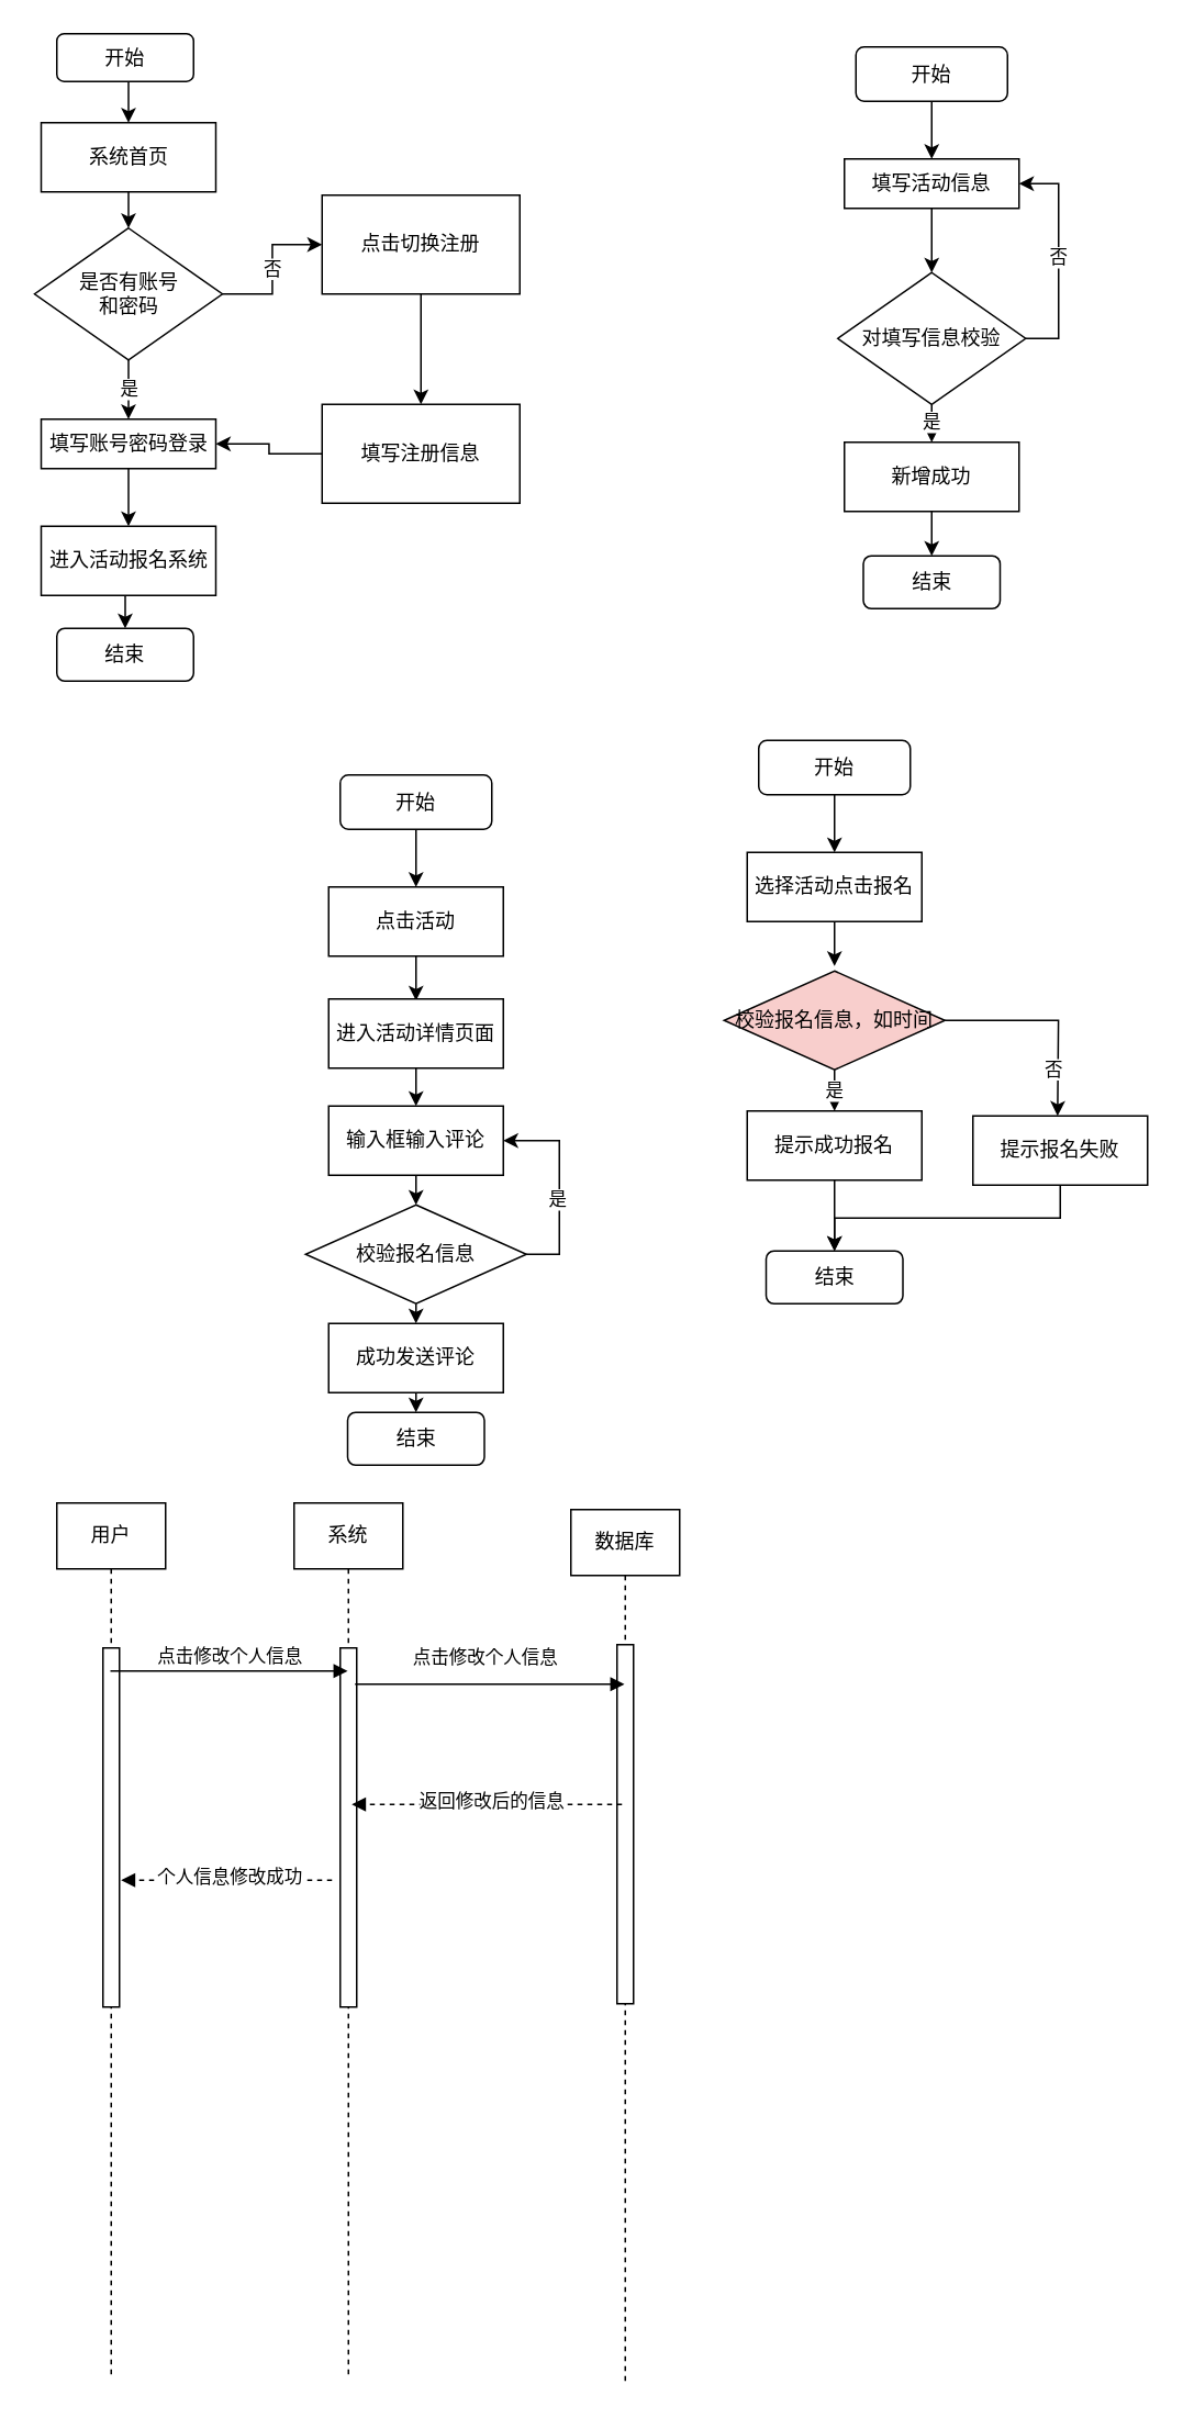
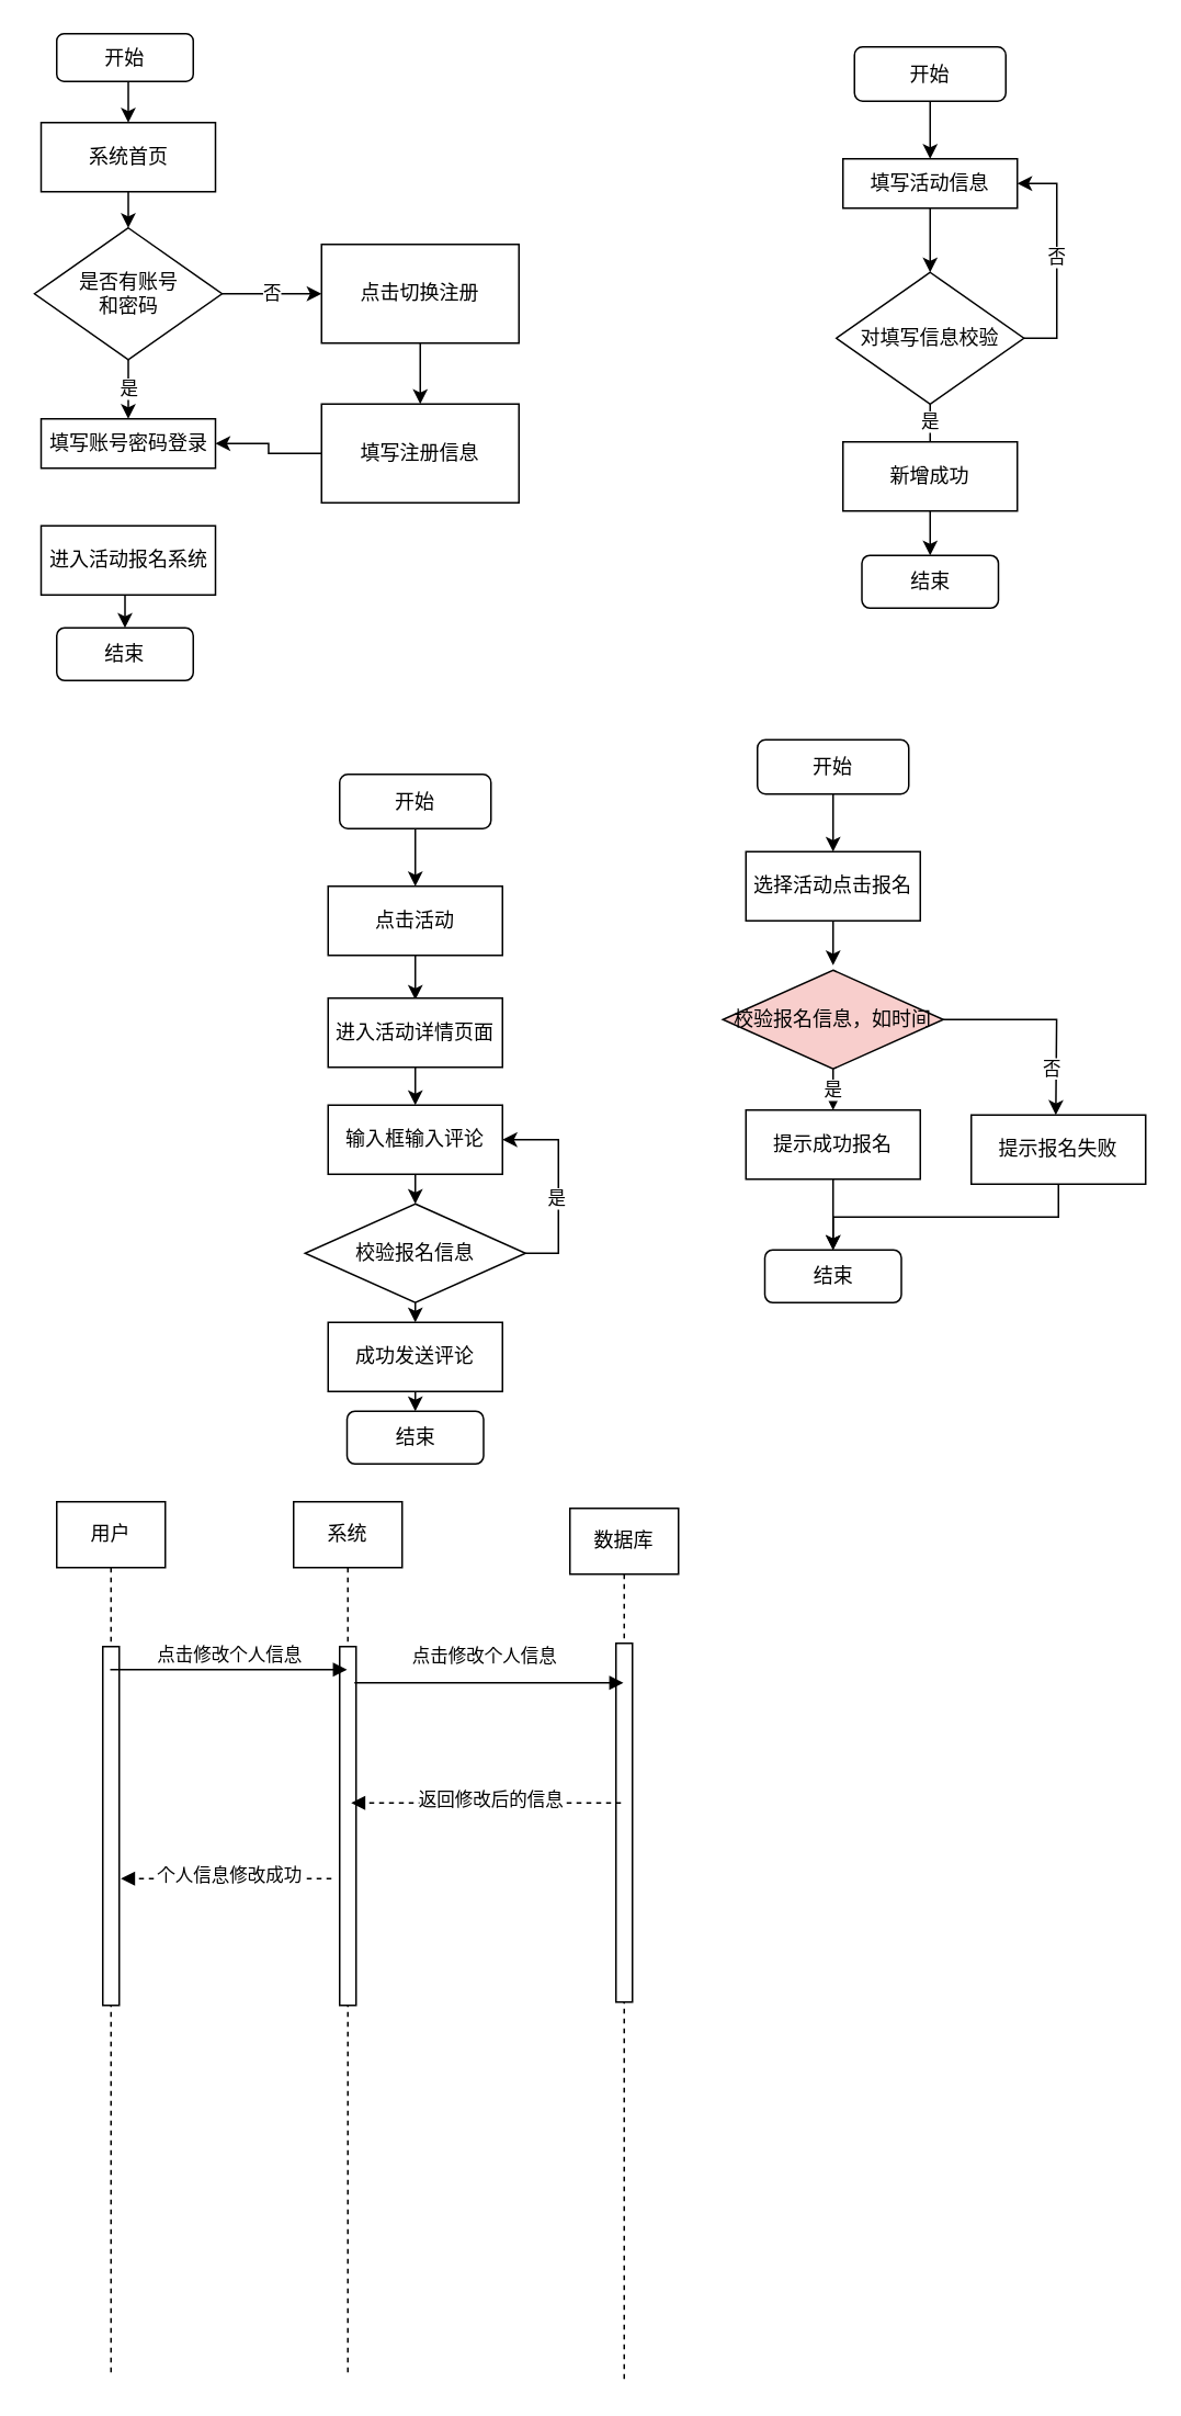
  <mxCell id="0" />
  <mxCell id="1" parent="0" />
  <mxCell id="2" style="edgeStyle=orthogonalEdgeStyle;rounded=0;orthogonalLoop=1;jettySize=auto;html=1;exitX=0.5;exitY=1;exitDx=0;exitDy=0;entryX=0.5;entryY=0;entryDx=0;entryDy=0;" edge="1" parent="1" source="3" target="5"><mxGeometry relative="1" as="geometry" /></mxCell>
  <mxCell id="3" value="开始" style="rounded=1;whiteSpace=wrap;html=1;" vertex="1" parent="1"><mxGeometry x="34" y="20" width="83" height="29" as="geometry" /></mxCell>
  <mxCell id="4" style="edgeStyle=orthogonalEdgeStyle;rounded=0;orthogonalLoop=1;jettySize=auto;html=1;exitX=0.5;exitY=1;exitDx=0;exitDy=0;entryX=0.5;entryY=0;entryDx=0;entryDy=0;" edge="1" parent="1" source="5" target="8"><mxGeometry relative="1" as="geometry" /></mxCell>
  <mxCell id="5" value="系统首页" style="rounded=0;whiteSpace=wrap;html=1;" vertex="1" parent="1"><mxGeometry x="24.5" y="74" width="106" height="42" as="geometry" /></mxCell>
  <mxCell id="6" value="否" style="edgeStyle=orthogonalEdgeStyle;rounded=0;orthogonalLoop=1;jettySize=auto;html=1;exitX=1;exitY=0.5;exitDx=0;exitDy=0;entryX=0;entryY=0.5;entryDx=0;entryDy=0;" edge="1" parent="1" source="8" target="10"><mxGeometry relative="1" as="geometry" /></mxCell>
  <mxCell id="7" value="是" style="edgeStyle=orthogonalEdgeStyle;rounded=0;orthogonalLoop=1;jettySize=auto;html=1;exitX=0.5;exitY=1;exitDx=0;exitDy=0;entryX=0.5;entryY=0;entryDx=0;entryDy=0;" edge="1" parent="1" source="8" target="14"><mxGeometry relative="1" as="geometry" /></mxCell>
  <mxCell id="8" value="是否有账号&lt;div&gt;和密码&lt;/div&gt;" style="rhombus;whiteSpace=wrap;html=1;" vertex="1" parent="1"><mxGeometry x="20.5" y="138" width="114" height="80" as="geometry" /></mxCell>
  <mxCell id="9" style="edgeStyle=orthogonalEdgeStyle;rounded=0;orthogonalLoop=1;jettySize=auto;html=1;exitX=0.5;exitY=1;exitDx=0;exitDy=0;entryX=0.5;entryY=0;entryDx=0;entryDy=0;" edge="1" parent="1" source="10" target="12"><mxGeometry relative="1" as="geometry" /></mxCell>
- <mxCell id="10" value="点击切换注册" style="rounded=0;whiteSpace=wrap;html=1;" vertex="1" parent="1"><mxGeometry x="195" y="118" width="120" height="60" as="geometry" /></mxCell>
+ <mxCell id="10" value="点击切换注册" style="rounded=0;whiteSpace=wrap;html=1;" vertex="1" parent="1"><mxGeometry x="195" y="148" width="120" height="60" as="geometry" /></mxCell>
  <mxCell id="11" style="edgeStyle=orthogonalEdgeStyle;rounded=0;orthogonalLoop=1;jettySize=auto;html=1;exitX=0;exitY=0.5;exitDx=0;exitDy=0;entryX=1;entryY=0.5;entryDx=0;entryDy=0;" edge="1" parent="1" source="12" target="14"><mxGeometry relative="1" as="geometry" /></mxCell>
  <mxCell id="12" value="填写注册信息" style="rounded=0;whiteSpace=wrap;html=1;" vertex="1" parent="1"><mxGeometry x="195" y="245" width="120" height="60" as="geometry" /></mxCell>
- <mxCell id="13" style="edgeStyle=orthogonalEdgeStyle;rounded=0;orthogonalLoop=1;jettySize=auto;html=1;exitX=0.5;exitY=1;exitDx=0;exitDy=0;entryX=0.5;entryY=0;entryDx=0;entryDy=0;" edge="1" parent="1" source="14" target="16"><mxGeometry relative="1" as="geometry" /></mxCell>
  <mxCell id="14" value="填写账号密码登录" style="rounded=0;whiteSpace=wrap;html=1;" vertex="1" parent="1"><mxGeometry x="24.5" y="254" width="106" height="30" as="geometry" /></mxCell>
  <mxCell id="15" style="edgeStyle=orthogonalEdgeStyle;rounded=0;orthogonalLoop=1;jettySize=auto;html=1;exitX=0.5;exitY=1;exitDx=0;exitDy=0;entryX=0.5;entryY=0;entryDx=0;entryDy=0;" edge="1" parent="1" source="16" target="17"><mxGeometry relative="1" as="geometry" /></mxCell>
  <mxCell id="16" value="进入活动报名系统" style="rounded=0;whiteSpace=wrap;html=1;" vertex="1" parent="1"><mxGeometry x="24.5" y="319" width="106" height="42" as="geometry" /></mxCell>
  <mxCell id="17" value="结束" style="rounded=1;whiteSpace=wrap;html=1;" vertex="1" parent="1"><mxGeometry x="34" y="381" width="83" height="32" as="geometry" /></mxCell>
  <mxCell id="18" style="edgeStyle=orthogonalEdgeStyle;rounded=0;orthogonalLoop=1;jettySize=auto;html=1;exitX=0.5;exitY=1;exitDx=0;exitDy=0;entryX=0.5;entryY=0;entryDx=0;entryDy=0;" edge="1" parent="1" source="19" target="21"><mxGeometry relative="1" as="geometry" /></mxCell>
  <mxCell id="19" value="开始" style="rounded=1;whiteSpace=wrap;html=1;" vertex="1" parent="1"><mxGeometry x="519" y="28" width="92" height="33" as="geometry" /></mxCell>
  <mxCell id="20" style="edgeStyle=orthogonalEdgeStyle;rounded=0;orthogonalLoop=1;jettySize=auto;html=1;exitX=0.5;exitY=1;exitDx=0;exitDy=0;" edge="1" parent="1" source="21" target="24"><mxGeometry relative="1" as="geometry" /></mxCell>
  <mxCell id="21" value="填写活动信息" style="rounded=0;whiteSpace=wrap;html=1;" vertex="1" parent="1"><mxGeometry x="512" y="96" width="106" height="30" as="geometry" /></mxCell>
- <mxCell id="22" value="是" style="edgeStyle=orthogonalEdgeStyle;rounded=0;orthogonalLoop=1;jettySize=auto;html=1;exitX=0.5;exitY=1;exitDx=0;exitDy=0;" edge="1" parent="1" source="24" target="26"><mxGeometry relative="1" as="geometry" /></mxCell>
+ <mxCell id="22" value="是" style="edgeStyle=orthogonalEdgeStyle;rounded=0;orthogonalLoop=1;jettySize=auto;html=1;exitX=0.5;exitY=1;exitDx=0;exitDy=0;endArrow=none;" edge="1" parent="1" source="24" target="26"><mxGeometry relative="1" as="geometry" /></mxCell>
  <mxCell id="23" value="否" style="edgeStyle=orthogonalEdgeStyle;rounded=0;orthogonalLoop=1;jettySize=auto;html=1;exitX=1;exitY=0.5;exitDx=0;exitDy=0;entryX=1;entryY=0.5;entryDx=0;entryDy=0;" edge="1" parent="1" source="24" target="21"><mxGeometry relative="1" as="geometry" /></mxCell>
  <mxCell id="24" value="对填写信息校验" style="rhombus;whiteSpace=wrap;html=1;" vertex="1" parent="1"><mxGeometry x="508" y="165" width="114" height="80" as="geometry" /></mxCell>
  <mxCell id="25" style="edgeStyle=orthogonalEdgeStyle;rounded=0;orthogonalLoop=1;jettySize=auto;html=1;exitX=0.5;exitY=1;exitDx=0;exitDy=0;entryX=0.5;entryY=0;entryDx=0;entryDy=0;" edge="1" parent="1" source="26" target="27"><mxGeometry relative="1" as="geometry" /></mxCell>
  <mxCell id="26" value="新增成功" style="rounded=0;whiteSpace=wrap;html=1;" vertex="1" parent="1"><mxGeometry x="512" y="268" width="106" height="42" as="geometry" /></mxCell>
  <mxCell id="27" value="结束" style="rounded=1;whiteSpace=wrap;html=1;" vertex="1" parent="1"><mxGeometry x="523.5" y="337" width="83" height="32" as="geometry" /></mxCell>
  <mxCell id="28" style="edgeStyle=orthogonalEdgeStyle;rounded=0;orthogonalLoop=1;jettySize=auto;html=1;exitX=0.5;exitY=1;exitDx=0;exitDy=0;entryX=0.5;entryY=0;entryDx=0;entryDy=0;" edge="1" parent="1" source="29" target="31"><mxGeometry relative="1" as="geometry" /></mxCell>
  <mxCell id="29" value="开始" style="rounded=1;whiteSpace=wrap;html=1;" vertex="1" parent="1"><mxGeometry x="206" y="470" width="92" height="33" as="geometry" /></mxCell>
  <mxCell id="30" style="edgeStyle=orthogonalEdgeStyle;rounded=0;orthogonalLoop=1;jettySize=auto;html=1;exitX=0.5;exitY=1;exitDx=0;exitDy=0;" edge="1" parent="1" source="31"><mxGeometry relative="1" as="geometry"><mxPoint x="252" y="607" as="targetPoint" /></mxGeometry></mxCell>
  <mxCell id="31" value="点击活动" style="rounded=0;whiteSpace=wrap;html=1;" vertex="1" parent="1"><mxGeometry x="199" y="538" width="106" height="42" as="geometry" /></mxCell>
  <mxCell id="32" value="结束" style="rounded=1;whiteSpace=wrap;html=1;" vertex="1" parent="1"><mxGeometry x="210.5" y="857" width="83" height="32" as="geometry" /></mxCell>
  <mxCell id="33" style="edgeStyle=orthogonalEdgeStyle;rounded=0;orthogonalLoop=1;jettySize=auto;html=1;exitX=0.5;exitY=1;exitDx=0;exitDy=0;entryX=0.5;entryY=0;entryDx=0;entryDy=0;" edge="1" parent="1" source="34" target="36"><mxGeometry relative="1" as="geometry" /></mxCell>
  <mxCell id="34" value="进入活动详情页面" style="rounded=0;whiteSpace=wrap;html=1;" vertex="1" parent="1"><mxGeometry x="199" y="606" width="106" height="42" as="geometry" /></mxCell>
  <mxCell id="35" style="edgeStyle=orthogonalEdgeStyle;rounded=0;orthogonalLoop=1;jettySize=auto;html=1;exitX=0.5;exitY=1;exitDx=0;exitDy=0;entryX=0.5;entryY=0;entryDx=0;entryDy=0;" edge="1" parent="1" source="36" target="40"><mxGeometry relative="1" as="geometry" /></mxCell>
  <mxCell id="36" value="输入框输入评论" style="rounded=0;whiteSpace=wrap;html=1;" vertex="1" parent="1"><mxGeometry x="199" y="671" width="106" height="42" as="geometry" /></mxCell>
  <mxCell id="37" style="edgeStyle=orthogonalEdgeStyle;rounded=0;orthogonalLoop=1;jettySize=auto;html=1;exitX=1;exitY=0.5;exitDx=0;exitDy=0;entryX=1;entryY=0.5;entryDx=0;entryDy=0;" edge="1" parent="1" source="40" target="36"><mxGeometry relative="1" as="geometry" /></mxCell>
  <mxCell id="38" value="是" style="edgeLabel;html=1;align=center;verticalAlign=middle;resizable=0;points=[];" vertex="1" connectable="0" parent="37"><mxGeometry x="-0.115" y="2" relative="1" as="geometry"><mxPoint as="offset" /></mxGeometry></mxCell>
  <mxCell id="39" style="edgeStyle=orthogonalEdgeStyle;rounded=0;orthogonalLoop=1;jettySize=auto;html=1;exitX=0.5;exitY=1;exitDx=0;exitDy=0;entryX=0.5;entryY=0;entryDx=0;entryDy=0;" edge="1" parent="1" source="40" target="42"><mxGeometry relative="1" as="geometry" /></mxCell>
  <mxCell id="40" value="校验报名信息" style="rhombus;whiteSpace=wrap;html=1;" vertex="1" parent="1"><mxGeometry x="185" y="731" width="134" height="60" as="geometry" /></mxCell>
  <mxCell id="41" style="edgeStyle=orthogonalEdgeStyle;rounded=0;orthogonalLoop=1;jettySize=auto;html=1;exitX=0.5;exitY=1;exitDx=0;exitDy=0;entryX=0.5;entryY=0;entryDx=0;entryDy=0;" edge="1" parent="1" source="42" target="32"><mxGeometry relative="1" as="geometry" /></mxCell>
  <mxCell id="42" value="成功发送评论" style="rounded=0;whiteSpace=wrap;html=1;" vertex="1" parent="1"><mxGeometry x="199" y="803" width="106" height="42" as="geometry" /></mxCell>
  <mxCell id="43" style="edgeStyle=orthogonalEdgeStyle;rounded=0;orthogonalLoop=1;jettySize=auto;html=1;exitX=0.5;exitY=1;exitDx=0;exitDy=0;entryX=0.5;entryY=0;entryDx=0;entryDy=0;" edge="1" parent="1" source="44" target="46"><mxGeometry relative="1" as="geometry" /></mxCell>
  <mxCell id="44" value="开始" style="rounded=1;whiteSpace=wrap;html=1;" vertex="1" parent="1"><mxGeometry x="460" y="449" width="92" height="33" as="geometry" /></mxCell>
  <mxCell id="45" style="edgeStyle=orthogonalEdgeStyle;rounded=0;orthogonalLoop=1;jettySize=auto;html=1;exitX=0.5;exitY=1;exitDx=0;exitDy=0;" edge="1" parent="1" source="46"><mxGeometry relative="1" as="geometry"><mxPoint x="506" y="586" as="targetPoint" /></mxGeometry></mxCell>
  <mxCell id="46" value="选择活动点击报名" style="rounded=0;whiteSpace=wrap;html=1;" vertex="1" parent="1"><mxGeometry x="453" y="517" width="106" height="42" as="geometry" /></mxCell>
  <mxCell id="47" value="结束" style="rounded=1;whiteSpace=wrap;html=1;" vertex="1" parent="1"><mxGeometry x="464.5" y="759" width="83" height="32" as="geometry" /></mxCell>
  <mxCell id="48" value="是" style="edgeStyle=orthogonalEdgeStyle;rounded=0;orthogonalLoop=1;jettySize=auto;html=1;exitX=0.5;exitY=1;exitDx=0;exitDy=0;entryX=0.5;entryY=0;entryDx=0;entryDy=0;" edge="1" parent="1" source="51" target="53"><mxGeometry relative="1" as="geometry" /></mxCell>
  <mxCell id="49" style="edgeStyle=orthogonalEdgeStyle;rounded=0;orthogonalLoop=1;jettySize=auto;html=1;exitX=1;exitY=0.5;exitDx=0;exitDy=0;" edge="1" parent="1" source="51"><mxGeometry relative="1" as="geometry"><mxPoint x="641.4" y="677" as="targetPoint" /></mxGeometry></mxCell>
  <mxCell id="50" value="否" style="edgeLabel;html=1;align=center;verticalAlign=middle;resizable=0;points=[];" vertex="1" connectable="0" parent="49"><mxGeometry x="0.537" y="-3" relative="1" as="geometry"><mxPoint as="offset" /></mxGeometry></mxCell>
  <mxCell id="51" value="校验报名信息，如时间" style="rhombus;whiteSpace=wrap;html=1;fillColor=#f8cecc;" vertex="1" parent="1"><mxGeometry x="439" y="589" width="134" height="60" as="geometry" /></mxCell>
  <mxCell id="52" style="edgeStyle=orthogonalEdgeStyle;rounded=0;orthogonalLoop=1;jettySize=auto;html=1;exitX=0.5;exitY=1;exitDx=0;exitDy=0;entryX=0.5;entryY=0;entryDx=0;entryDy=0;" edge="1" parent="1" source="53" target="47"><mxGeometry relative="1" as="geometry" /></mxCell>
  <mxCell id="53" value="提示成功报名" style="rounded=0;whiteSpace=wrap;html=1;" vertex="1" parent="1"><mxGeometry x="453" y="674" width="106" height="42" as="geometry" /></mxCell>
  <mxCell id="54" style="edgeStyle=orthogonalEdgeStyle;rounded=0;orthogonalLoop=1;jettySize=auto;html=1;exitX=0.5;exitY=1;exitDx=0;exitDy=0;entryX=0.5;entryY=0;entryDx=0;entryDy=0;" edge="1" parent="1" source="55" target="47"><mxGeometry relative="1" as="geometry" /></mxCell>
  <mxCell id="55" value="提示报名失败" style="rounded=0;whiteSpace=wrap;html=1;" vertex="1" parent="1"><mxGeometry x="590" y="677" width="106" height="42" as="geometry" /></mxCell>
  <mxCell id="56" value="用户" style="shape=umlLifeline;perimeter=lifelinePerimeter;whiteSpace=wrap;html=1;container=1;dropTarget=0;collapsible=0;recursiveResize=0;outlineConnect=0;portConstraint=eastwest;newEdgeStyle={&quot;curved&quot;:0,&quot;rounded&quot;:0};" vertex="1" parent="1"><mxGeometry x="34" y="912" width="66" height="530" as="geometry" /></mxCell>
  <mxCell id="57" value="" style="html=1;points=[[0,0,0,0,5],[0,1,0,0,-5],[1,0,0,0,5],[1,1,0,0,-5]];perimeter=orthogonalPerimeter;outlineConnect=0;targetShapes=umlLifeline;portConstraint=eastwest;newEdgeStyle={&quot;curved&quot;:0,&quot;rounded&quot;:0};" vertex="1" parent="56"><mxGeometry x="28" y="88" width="10" height="218" as="geometry" /></mxCell>
  <mxCell id="58" value="系统" style="shape=umlLifeline;perimeter=lifelinePerimeter;whiteSpace=wrap;html=1;container=1;dropTarget=0;collapsible=0;recursiveResize=0;outlineConnect=0;portConstraint=eastwest;newEdgeStyle={&quot;curved&quot;:0,&quot;rounded&quot;:0};" vertex="1" parent="1"><mxGeometry x="178" y="912" width="66" height="530" as="geometry" /></mxCell>
  <mxCell id="59" value="" style="html=1;points=[[0,0,0,0,5],[0,1,0,0,-5],[1,0,0,0,5],[1,1,0,0,-5]];perimeter=orthogonalPerimeter;outlineConnect=0;targetShapes=umlLifeline;portConstraint=eastwest;newEdgeStyle={&quot;curved&quot;:0,&quot;rounded&quot;:0};" vertex="1" parent="58"><mxGeometry x="28" y="88" width="10" height="218" as="geometry" /></mxCell>
  <mxCell id="60" value="数据库" style="shape=umlLifeline;perimeter=lifelinePerimeter;whiteSpace=wrap;html=1;container=1;dropTarget=0;collapsible=0;recursiveResize=0;outlineConnect=0;portConstraint=eastwest;newEdgeStyle={&quot;curved&quot;:0,&quot;rounded&quot;:0};" vertex="1" parent="1"><mxGeometry x="346" y="916" width="66" height="530" as="geometry" /></mxCell>
  <mxCell id="61" value="" style="html=1;points=[[0,0,0,0,5],[0,1,0,0,-5],[1,0,0,0,5],[1,1,0,0,-5]];perimeter=orthogonalPerimeter;outlineConnect=0;targetShapes=umlLifeline;portConstraint=eastwest;newEdgeStyle={&quot;curved&quot;:0,&quot;rounded&quot;:0};" vertex="1" parent="60"><mxGeometry x="28" y="82" width="10" height="218" as="geometry" /></mxCell>
  <mxCell id="62" value="点击修改个人信息" style="html=1;verticalAlign=bottom;endArrow=block;curved=0;rounded=0;" edge="1" parent="1" source="56" target="58"><mxGeometry width="80" relative="1" as="geometry"><mxPoint x="102" y="1011" as="sourcePoint" /><mxPoint x="182" y="1009" as="targetPoint" /><Array as="points"><mxPoint x="160" y="1014" /></Array></mxGeometry></mxCell>
  <mxCell id="63" value="点击修改个人信息" style="html=1;verticalAlign=bottom;endArrow=block;curved=0;rounded=0;" edge="1" parent="1" target="60"><mxGeometry x="-0.034" y="7" width="80" relative="1" as="geometry"><mxPoint x="215" y="1022" as="sourcePoint" /><mxPoint x="359" y="1022" as="targetPoint" /><Array as="points"><mxPoint x="308" y="1022" /></Array><mxPoint as="offset" /></mxGeometry></mxCell>
  <mxCell id="64" value="返回修改后的信息" style="html=1;verticalAlign=bottom;endArrow=block;curved=0;rounded=0;dashed=1;" edge="1" parent="1"><mxGeometry x="-0.034" y="7" width="80" relative="1" as="geometry"><mxPoint x="377" y="1095" as="sourcePoint" /><mxPoint x="213" y="1095" as="targetPoint" /><Array as="points"><mxPoint x="306" y="1095" /></Array><mxPoint as="offset" /></mxGeometry></mxCell>
  <mxCell id="65" value="个人信息修改成功" style="html=1;verticalAlign=bottom;endArrow=block;curved=0;rounded=0;dashed=1;" edge="1" parent="1"><mxGeometry x="-0.034" y="7" width="80" relative="1" as="geometry"><mxPoint x="201" y="1141" as="sourcePoint" /><mxPoint x="73" y="1141" as="targetPoint" /><Array as="points" /><mxPoint as="offset" /></mxGeometry></mxCell>
